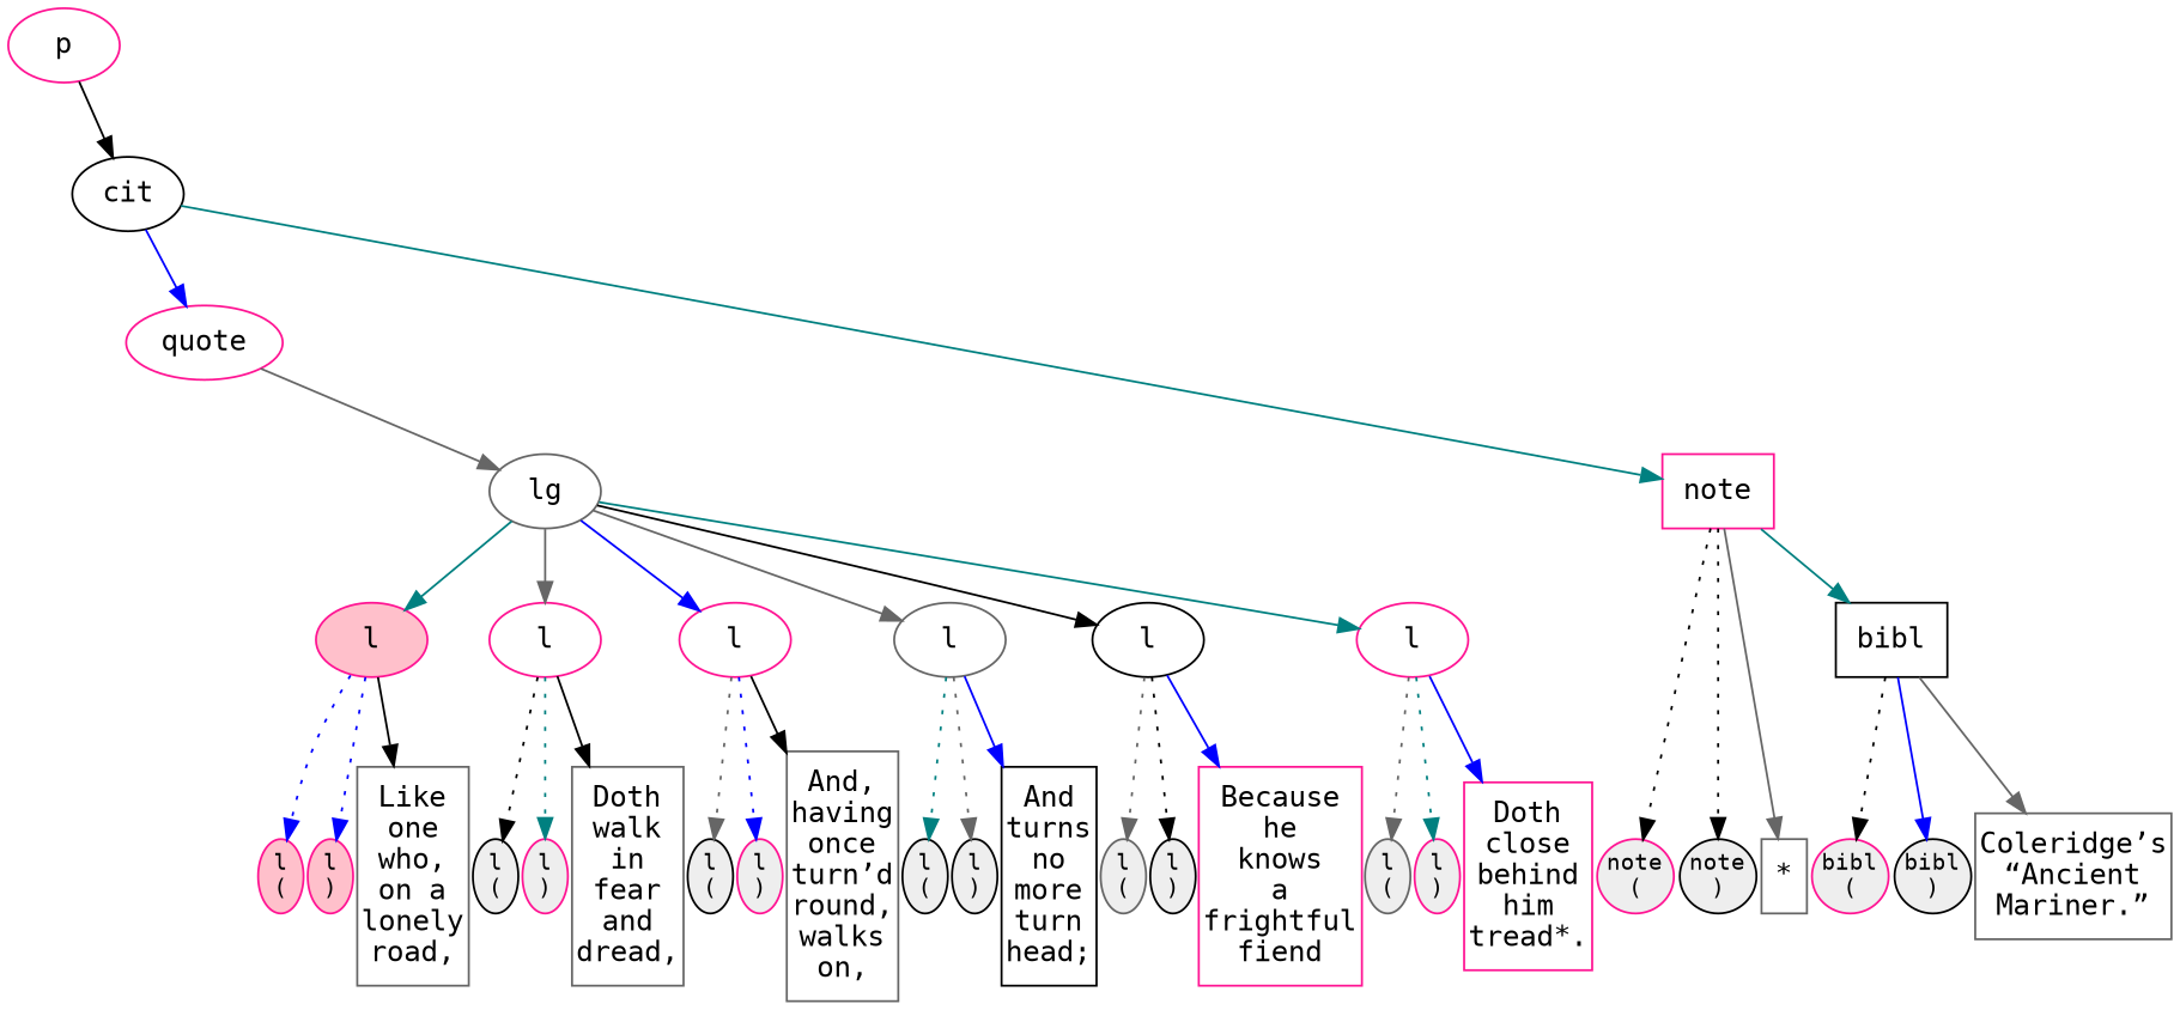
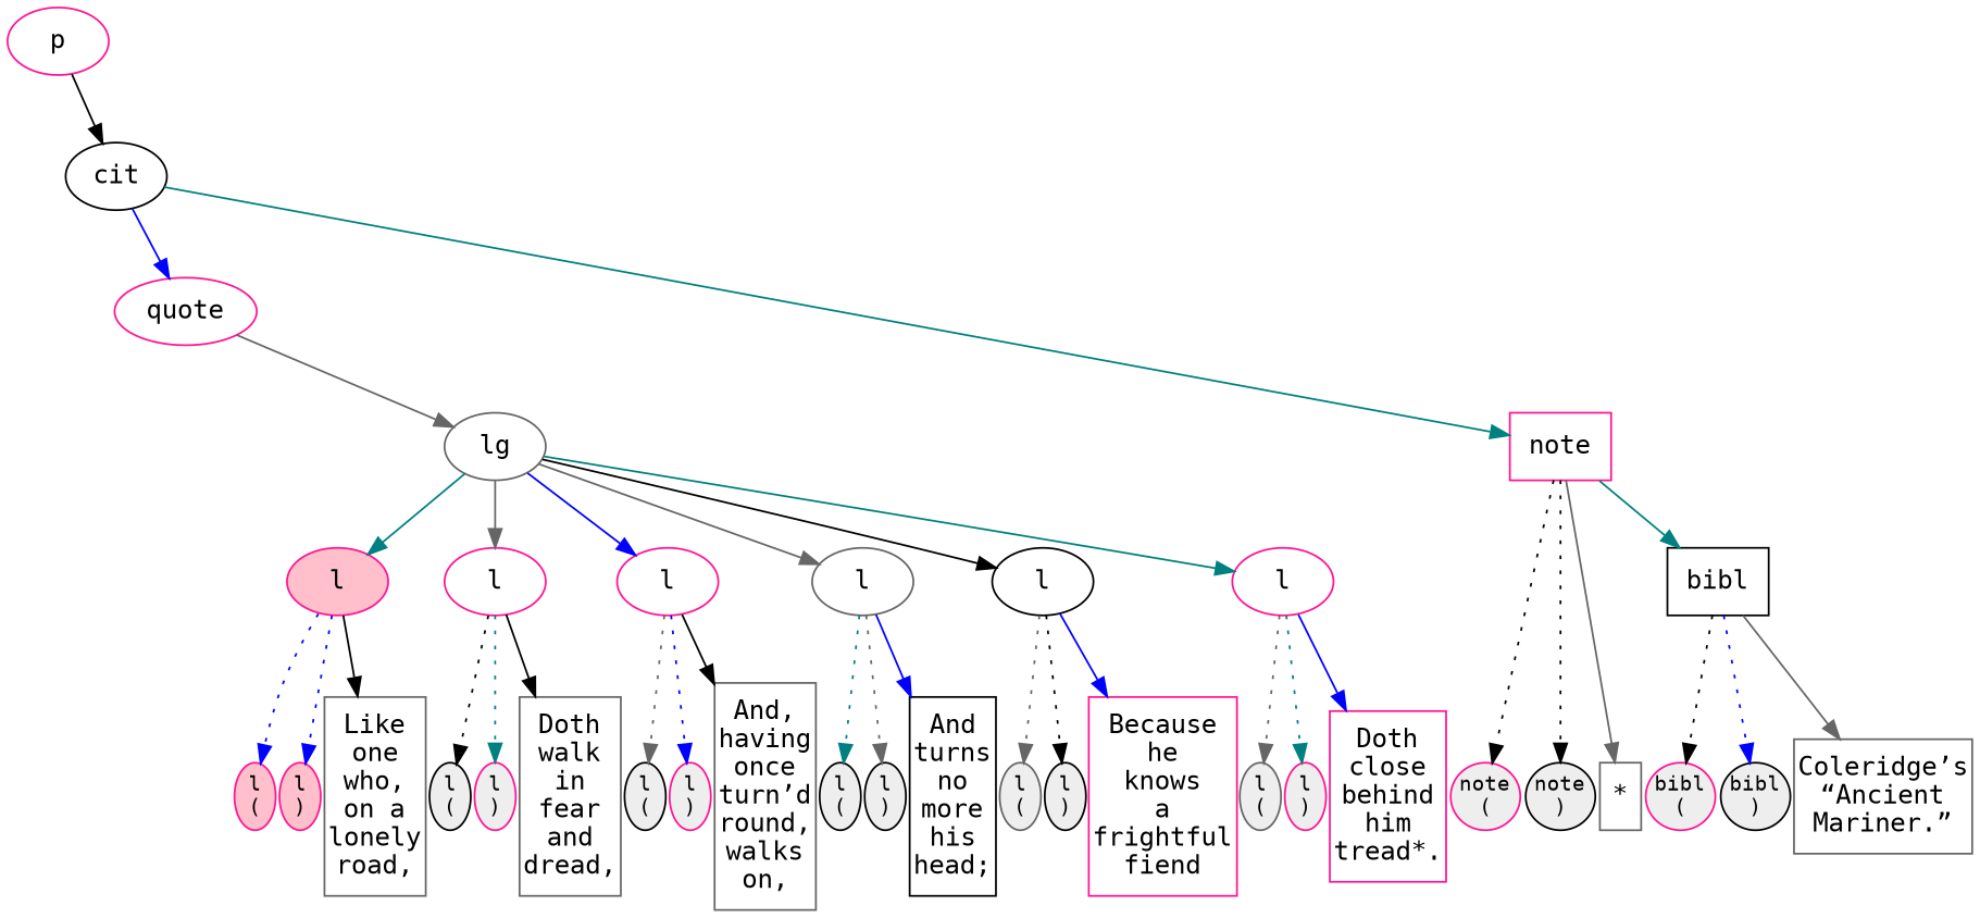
  digraph {
    fontname="DejaVu Sans Mono"
    nodesep=0.03
    node [color=deeppink fillcolor="#EEEEEE" fontname="DejaVu Sans Mono" margin=0 ordering=out shape=ellipse]
    edge [color=black fontname="DejaVu Sans Mono" style=solid]
    n1 [color=transparent fontsize=5 label="p\n(" style=invis width=0.03]
    n2 [color=transparent fontsize=5 label="p\n)" style=invis width=0.03]
    n3 [color=transparent fontsize=5 label="cit\n(" style=invis width=0.03]
    n4 [color=transparent fontsize=5 label="cit\n)" style=invis width=0.03]
    n5 [color=transparent fontsize=5 label="quote\n(" style=invis width=0.03]
    n6 [color=transparent fontsize=5 label="quote\n)" style=invis width=0.03]
    n7 [color=transparent fontsize=5 label="lg\n(" style=invis width=0.03]
    n8 [color=transparent fontsize=5 label="lg\n)" style=invis width=0.03]
    n9 [fillcolor=pink fontsize=11 label="l\n(" style=filled width=0.3]
    n10 [fillcolor=pink fontsize=11 label="l\n)" style=filled width=0.3]
    n11 [color=gray40 label="Like\none\nwho,\non a\nlonely\nroad," margin="0.03, 0.11" shape=box width=0.3 fillcolor=""]
    n12 [color=black fontsize=11 label="l\n(" style=filled width=0.3]
    n13 [fontsize=11 label="l\n)" style=filled width=0.3]
    n14 [color=gray40 label="Doth\nwalk\nin\nfear\nand\ndread," margin="0.03, 0.11" shape=box width=0.3 fillcolor=""]
    n15 [color=black fontsize=11 label="l\n(" style=filled width=0.3]
    n16 [fontsize=11 label="l\n)" style=filled width=0.3]
    n17 [color=gray40 label="And,\nhaving\nonce\nturn’d\nround,\nwalks\non," margin="0.03, 0.11" shape=box width=0.3 fillcolor=""]
    n18 [color=black fontsize=11 label="l\n(" style=filled width=0.3]
    n19 [color=black fontsize=11 label="l\n)" style=filled width=0.3]
-   n20 [color=black label="And\nturns\nno\nmore\nturn\nhead;" margin="0.03, 0.11" shape=box width=0.3 fillcolor=""]
+   n20 [color=black label="And\nturns\nno\nmore\nhis\nhead;" margin="0.03, 0.11" shape=box width=0.3 fillcolor=""]
    n21 [color=gray40 fontsize=11 label="l\n(" style=filled width=0.3]
    n22 [color=black fontsize=11 label="l\n)" style=filled width=0.3]
    n23 [label="Because\nhe\nknows\na\nfrightful\nfiend" margin="0.03, 0.11" shape=box width=0.3 fillcolor=""]
    n24 [color=gray40 fontsize=11 label="l\n(" style=filled width=0.3]
    n25 [fontsize=11 label="l\n)" style=filled width=0.3]
    n26 [label="Doth\nclose\nbehind\nhim\ntread*." margin="0.03, 0.11" shape=box width=0.3 fillcolor=""]
    n27 [fontsize=11 label="note\n(" style=filled width=0.3]
    n28 [color=black fontsize=11 label="note\n)" style=filled width=0.3]
    n29 [color=gray40 label="*\n" margin="0.03, 0.11" shape=box width=0.3 fillcolor=""]
    n30 [fontsize=11 label="bibl\n(" style=filled width=0.3]
    n31 [color=black fontsize=11 label="bibl\n)" style=filled width=0.3]
    n32 [color=gray40 label="Coleridge’s\n“Ancient\nMariner.”" margin="0.03, 0.11" shape=box width=0.3 fillcolor=""]
    n33 [label=p shape=oval fillcolor="" margin=""]
    n34 [color=black label=cit shape=oval fillcolor="" margin=""]
    n35 [label=quote shape=oval fillcolor="" margin=""]
    n36 [label=note shape=box fillcolor="" margin=""]
    n37 [color=gray40 label=lg shape=oval fillcolor="" margin=""]
    n38 [color=black label=bibl shape=box fillcolor="" margin=""]
    n39 [fillcolor=pink label=l shape=oval style=filled margin=""]
    n40 [label=l shape=oval fillcolor="" margin=""]
    n41 [label=l shape=oval fillcolor="" margin=""]
    n42 [color=gray40 label=l shape=oval fillcolor="" margin=""]
    n43 [color=black label=l shape=oval fillcolor="" margin=""]
    n44 [label=l shape=oval fillcolor="" margin=""]
    subgraph sub_1 {
      rank=same
      n1
      n2
      n3
      n4
      n5
      n6
      n7
      n8
      n9
      n10
      n11
      n12
      n13
      n14
      n15
      n16
      n17
      n18
      n19
      n20
      n21
      n22
      n23
      n24
      n25
      n26
      n27
      n28
      n29
      n30
      n31
      n32
    }
    n33 -> n1 [arrowhead=none style=invis]
    n33 -> n2 [arrowhead=none style=invis]
    n33 -> n34
    n34 -> n3 [arrowhead=none style=invis]
    n34 -> n4 [arrowhead=none style=invis]
    n34 -> n35 [color=blue]
    n34 -> n36 [color=teal]
    n35 -> n5 [arrowhead=none style=invis]
    n35 -> n6 [arrowhead=none style=invis]
    n35 -> n37 [color=gray40]
    n36 -> n27 [style=dotted]
    n36 -> n28 [style=dotted]
    n36 -> n29 [color=gray40]
    n36 -> n38 [color=teal]
    n37 -> n7 [arrowhead=none style=invis]
    n37 -> n8 [arrowhead=none style=invis]
    n37 -> n39 [color=teal]
    n37 -> n40 [color=gray40]
    n37 -> n41 [color=blue]
    n37 -> n42 [color=gray40]
    n37 -> n43
    n37 -> n44 [color=teal]
    n38 -> n30 [style=dotted]
-   n38 -> n31 [color=blue]
+   n38 -> n31 [color=blue style=dotted]
    n38 -> n32 [color=gray40]
    n39 -> n9 [color=blue style=dotted]
    n39 -> n10 [color=blue style=dotted]
    n39 -> n11
    n40 -> n12 [style=dotted]
    n40 -> n13 [color=teal style=dotted]
    n40 -> n14
    n41 -> n15 [color=gray40 style=dotted]
    n41 -> n16 [color=blue style=dotted]
    n41 -> n17
    n42 -> n18 [color=teal style=dotted]
    n42 -> n19 [color=gray40 style=dotted]
    n42 -> n20 [color=blue]
    n43 -> n21 [color=gray40 style=dotted]
    n43 -> n22 [style=dotted]
    n43 -> n23 [color=blue]
    n44 -> n24 [color=gray40 style=dotted]
    n44 -> n25 [color=teal style=dotted]
    n44 -> n26 [color=blue]
  }
